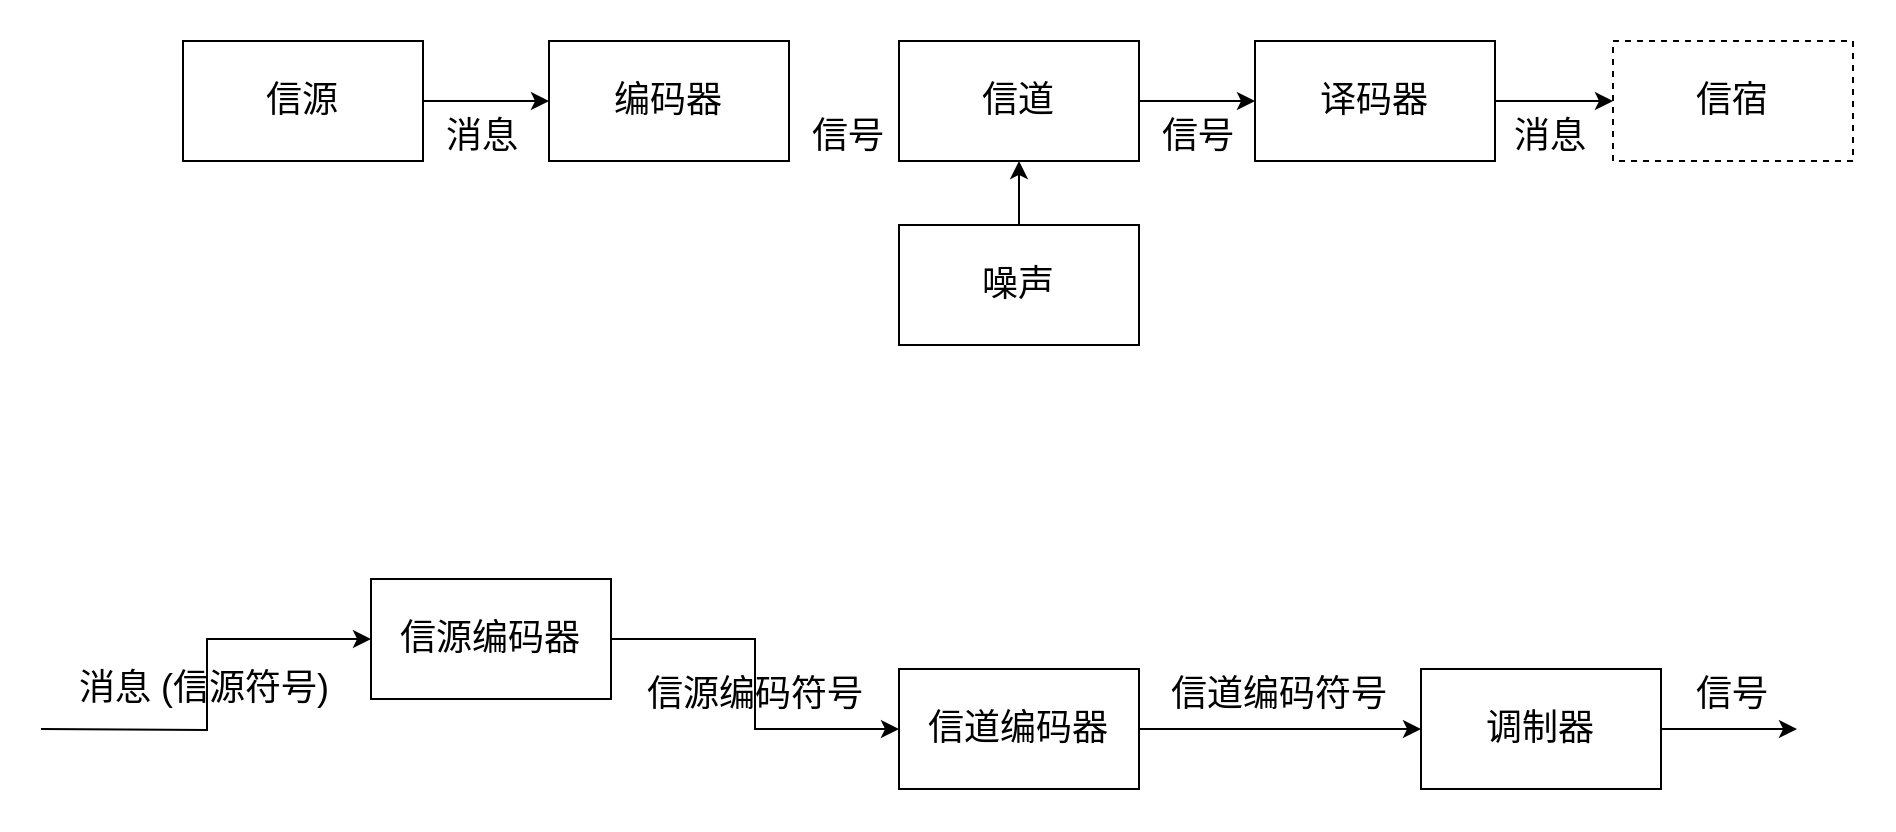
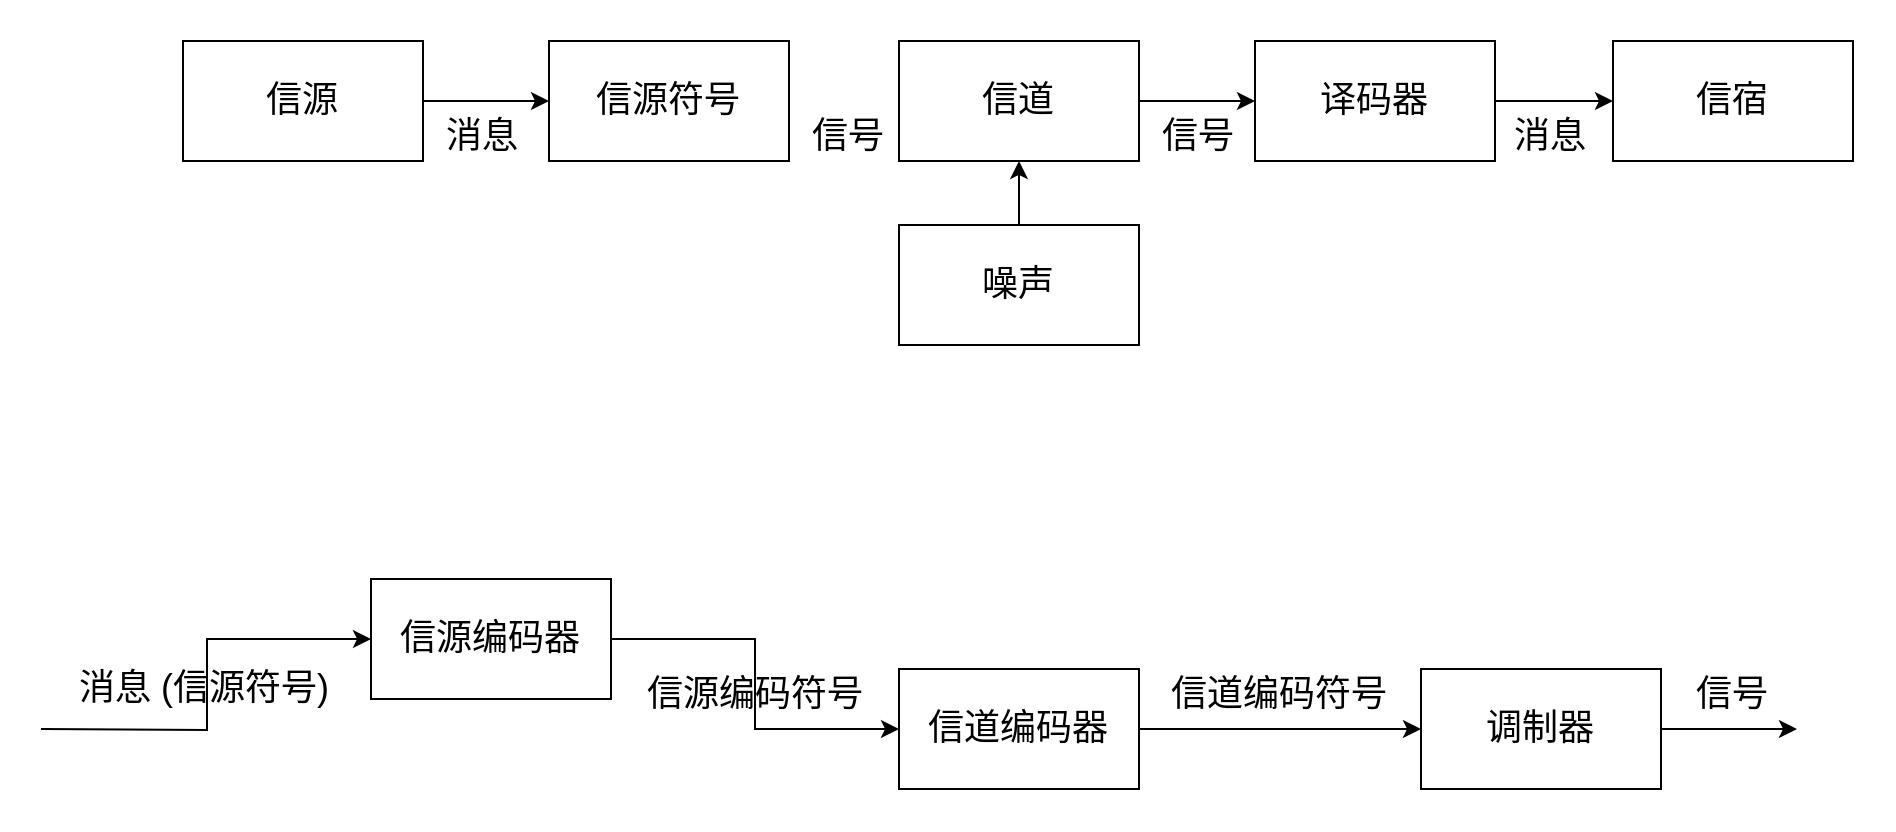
  <mxCell id="0" />
  <mxCell id="1" parent="0" />
  <mxCell id="2" style="edgeStyle=orthogonalEdgeStyle;rounded=0;orthogonalLoop=1;jettySize=auto;html=1;entryX=0;entryY=0.5;entryDx=0;entryDy=0;fontSize=18;" parent="1" source="3" target="4" edge="1"><mxGeometry relative="1" as="geometry" /></mxCell>
  <mxCell id="3" value="&lt;font style=&quot;font-size: 18px&quot;&gt;信源&lt;/font&gt;" style="rounded=0;whiteSpace=wrap;html=1;" parent="1" vertex="1"><mxGeometry x="91" y="20" width="120" height="60" as="geometry" /></mxCell>
- <mxCell id="4" value="&lt;font style=&quot;font-size: 18px&quot;&gt;编码器&lt;/font&gt;" style="rounded=0;whiteSpace=wrap;html=1;" parent="1" vertex="1"><mxGeometry x="274" y="20" width="120" height="60" as="geometry" /></mxCell>
+ <mxCell id="4" value="&lt;font style=&quot;font-size: 18px&quot;&gt;信源符号&lt;/font&gt;" style="rounded=0;whiteSpace=wrap;html=1;" parent="1" vertex="1"><mxGeometry x="274" y="20" width="120" height="60" as="geometry" /></mxCell>
  <mxCell id="5" style="edgeStyle=orthogonalEdgeStyle;rounded=0;orthogonalLoop=1;jettySize=auto;html=1;fontSize=18;" parent="1" source="6" target="8" edge="1"><mxGeometry relative="1" as="geometry" /></mxCell>
  <mxCell id="6" value="&lt;font style=&quot;font-size: 18px&quot;&gt;信道&lt;/font&gt;" style="rounded=0;whiteSpace=wrap;html=1;" parent="1" vertex="1"><mxGeometry x="449" y="20" width="120" height="60" as="geometry" /></mxCell>
  <mxCell id="7" style="edgeStyle=orthogonalEdgeStyle;rounded=0;orthogonalLoop=1;jettySize=auto;html=1;fontSize=18;" parent="1" source="8" target="9" edge="1"><mxGeometry relative="1" as="geometry" /></mxCell>
  <mxCell id="8" value="&lt;font style=&quot;font-size: 18px&quot;&gt;译码器&lt;/font&gt;" style="rounded=0;whiteSpace=wrap;html=1;" parent="1" vertex="1"><mxGeometry x="627" y="20" width="120" height="60" as="geometry" /></mxCell>
- <mxCell id="9" value="&lt;font style=&quot;font-size: 18px&quot;&gt;信宿&lt;/font&gt;" style="rounded=0;whiteSpace=wrap;html=1;dashed=1;" parent="1" vertex="1"><mxGeometry x="806" y="20" width="120" height="60" as="geometry" /></mxCell>
+ <mxCell id="9" value="&lt;font style=&quot;font-size: 18px&quot;&gt;信宿&lt;/font&gt;" style="rounded=0;whiteSpace=wrap;html=1;" parent="1" vertex="1"><mxGeometry x="806" y="20" width="120" height="60" as="geometry" /></mxCell>
  <mxCell id="10" value="消息" style="text;html=1;strokeColor=none;fillColor=none;align=center;verticalAlign=middle;whiteSpace=wrap;rounded=0;fontSize=18;" parent="1" vertex="1"><mxGeometry x="211" y="53" width="60" height="30" as="geometry" /></mxCell>
  <mxCell id="11" style="edgeStyle=orthogonalEdgeStyle;rounded=0;orthogonalLoop=1;jettySize=auto;html=1;exitX=0.5;exitY=1;exitDx=0;exitDy=0;fontSize=18;" parent="1" source="10" target="10" edge="1"><mxGeometry relative="1" as="geometry" /></mxCell>
  <mxCell id="12" value="消息" style="text;html=1;strokeColor=none;fillColor=none;align=center;verticalAlign=middle;whiteSpace=wrap;rounded=0;fontSize=18;" parent="1" vertex="1"><mxGeometry x="745" y="53" width="60" height="30" as="geometry" /></mxCell>
  <mxCell id="13" value="信号" style="text;html=1;strokeColor=none;fillColor=none;align=center;verticalAlign=middle;whiteSpace=wrap;rounded=0;fontSize=18;" parent="1" vertex="1"><mxGeometry x="569" y="53" width="60" height="30" as="geometry" /></mxCell>
  <mxCell id="14" value="信号" style="text;html=1;strokeColor=none;fillColor=none;align=center;verticalAlign=middle;whiteSpace=wrap;rounded=0;fontSize=18;" parent="1" vertex="1"><mxGeometry x="394" y="53" width="60" height="30" as="geometry" /></mxCell>
  <mxCell id="15" style="edgeStyle=orthogonalEdgeStyle;rounded=0;orthogonalLoop=1;jettySize=auto;html=1;fontSize=18;" parent="1" source="16" target="6" edge="1"><mxGeometry relative="1" as="geometry" /></mxCell>
  <mxCell id="16" value="噪声" style="rounded=0;whiteSpace=wrap;html=1;fontSize=18;" parent="1" vertex="1"><mxGeometry x="449" y="112" width="120" height="60" as="geometry" /></mxCell>
  <mxCell id="17" style="edgeStyle=orthogonalEdgeStyle;rounded=0;orthogonalLoop=1;jettySize=auto;html=1;entryX=0;entryY=0.5;entryDx=0;entryDy=0;" parent="1" target="19" edge="1"><mxGeometry relative="1" as="geometry"><mxPoint x="114" y="364" as="targetPoint" /><mxPoint x="20" y="364" as="sourcePoint" /></mxGeometry></mxCell>
  <mxCell id="18" style="edgeStyle=orthogonalEdgeStyle;rounded=0;orthogonalLoop=1;jettySize=auto;html=1;" parent="1" source="19" target="21" edge="1"><mxGeometry relative="1" as="geometry" /></mxCell>
  <mxCell id="19" value="&lt;span style=&quot;font-size: 18px&quot;&gt;信源编码器&lt;/span&gt;" style="rounded=0;whiteSpace=wrap;html=1;" parent="1" vertex="1"><mxGeometry x="185" y="289" width="120" height="60" as="geometry" /></mxCell>
  <mxCell id="20" style="edgeStyle=orthogonalEdgeStyle;rounded=0;orthogonalLoop=1;jettySize=auto;html=1;" parent="1" source="21" target="25" edge="1"><mxGeometry relative="1" as="geometry" /></mxCell>
  <mxCell id="21" value="&lt;span style=&quot;font-size: 18px&quot;&gt;信道编码器&lt;/span&gt;" style="rounded=0;whiteSpace=wrap;html=1;" parent="1" vertex="1"><mxGeometry x="449" y="334" width="120" height="60" as="geometry" /></mxCell>
  <mxCell id="22" value="消息 (信源符号)" style="text;html=1;strokeColor=none;fillColor=none;align=center;verticalAlign=middle;whiteSpace=wrap;rounded=0;fontSize=18;" parent="1" vertex="1"><mxGeometry x="38" y="329" width="128" height="30" as="geometry" /></mxCell>
  <mxCell id="23" value="信源编码符号" style="text;html=1;strokeColor=none;fillColor=none;align=center;verticalAlign=middle;whiteSpace=wrap;rounded=0;fontSize=18;" parent="1" vertex="1"><mxGeometry x="319" y="332" width="117" height="30" as="geometry" /></mxCell>
  <mxCell id="24" style="edgeStyle=orthogonalEdgeStyle;rounded=0;orthogonalLoop=1;jettySize=auto;html=1;" parent="1" source="25" edge="1"><mxGeometry relative="1" as="geometry"><mxPoint x="898" y="364" as="targetPoint" /></mxGeometry></mxCell>
  <mxCell id="25" value="&lt;span style=&quot;font-size: 18px&quot;&gt;调制器&lt;/span&gt;" style="rounded=0;whiteSpace=wrap;html=1;" parent="1" vertex="1"><mxGeometry x="710" y="334" width="120" height="60" as="geometry" /></mxCell>
  <mxCell id="26" value="信道编码符号" style="text;html=1;strokeColor=none;fillColor=none;align=center;verticalAlign=middle;whiteSpace=wrap;rounded=0;fontSize=18;" parent="1" vertex="1"><mxGeometry x="581" y="332" width="117" height="30" as="geometry" /></mxCell>
  <mxCell id="27" value="信号" style="text;html=1;strokeColor=none;fillColor=none;align=center;verticalAlign=middle;whiteSpace=wrap;rounded=0;fontSize=18;" parent="1" vertex="1"><mxGeometry x="839" y="332" width="54" height="30" as="geometry" /></mxCell>
